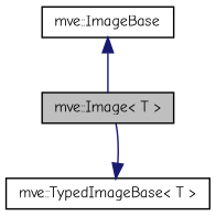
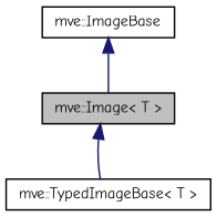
  digraph {
    fontname="Comic Neue"
    node [color=black fillcolor=white fontname="Comic Neue" fontsize=10 shape=record style=filled]
    edge [color=midnightblue dir=back fontname="Comic Neue" fontsize=10 labelfontname=FreeSans labelfontsize=10 style=solid]
    n1 [fillcolor=grey75 fontcolor=black height=0.2 label="mve::Image\< T \>" width=0.4]
    n2 [height=0.2 label="mve::TypedImageBase\< T \>" width=0.4]
    n3 [height=0.2 label="mve::ImageBase" width=0.4]
-   n2 -> n1
+   n1 -> n2
    n3 -> n1
  }
